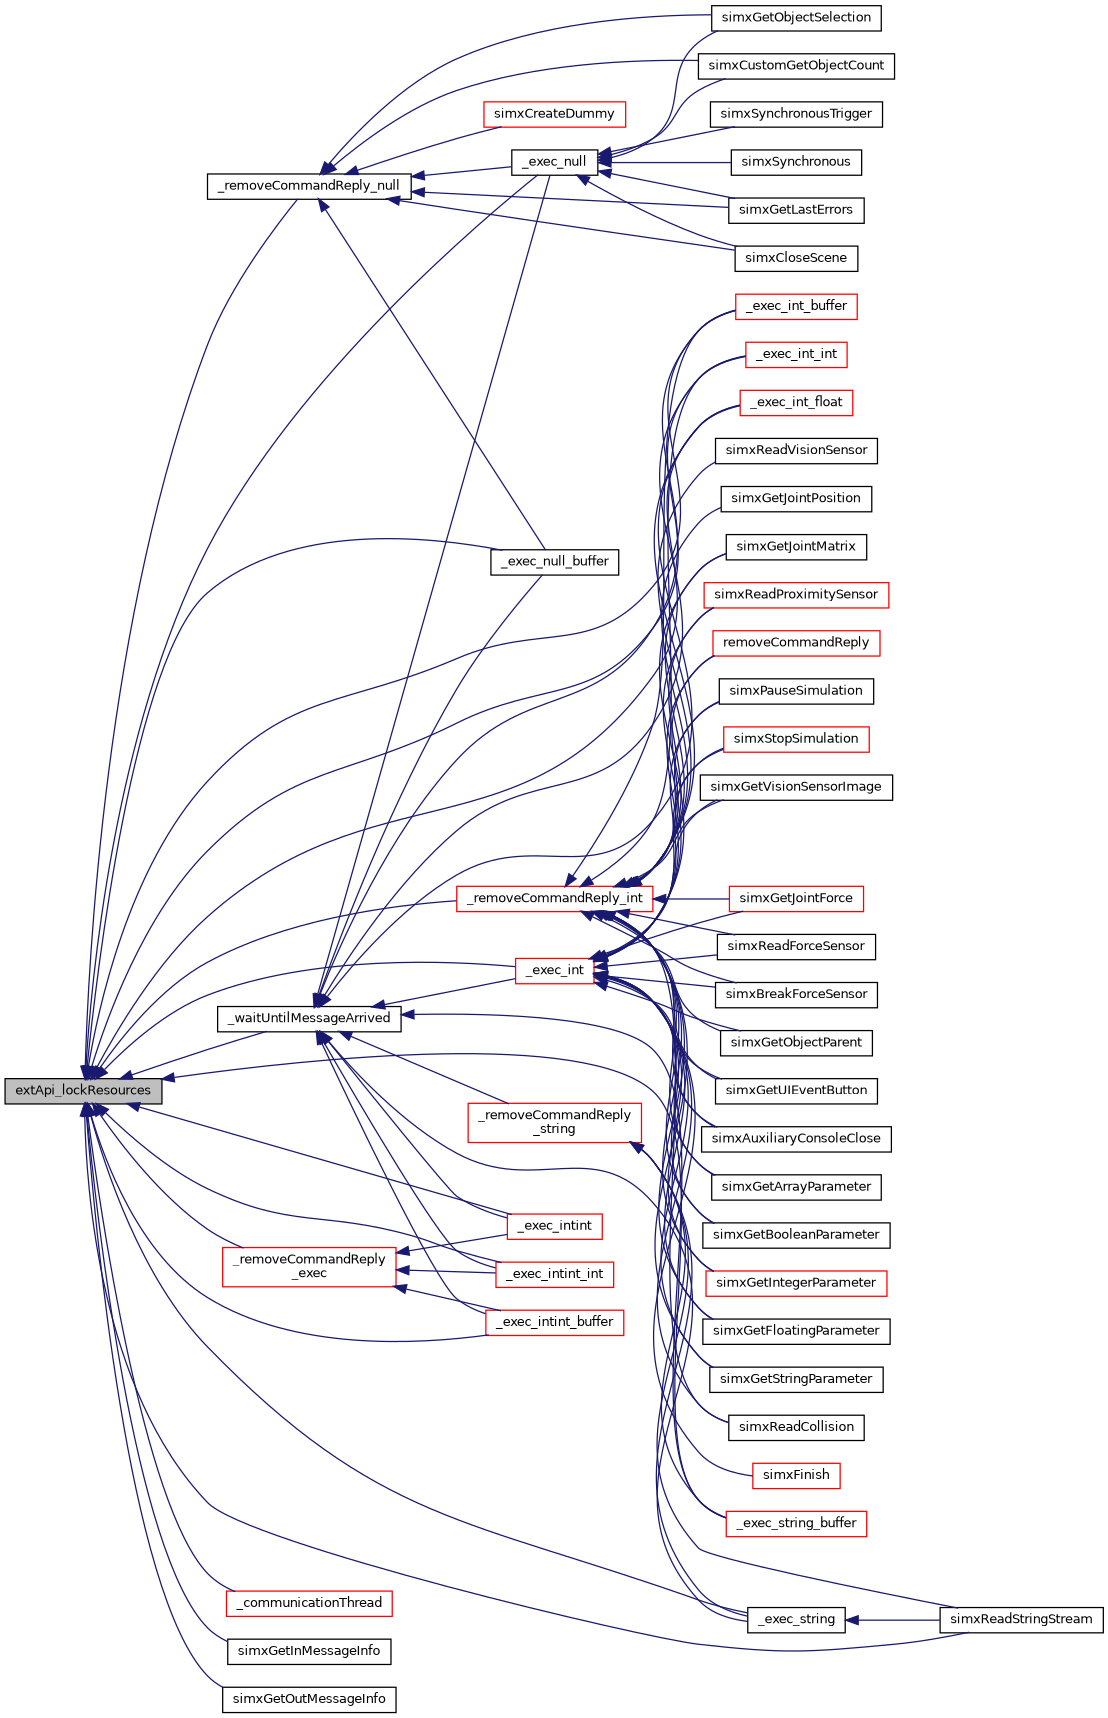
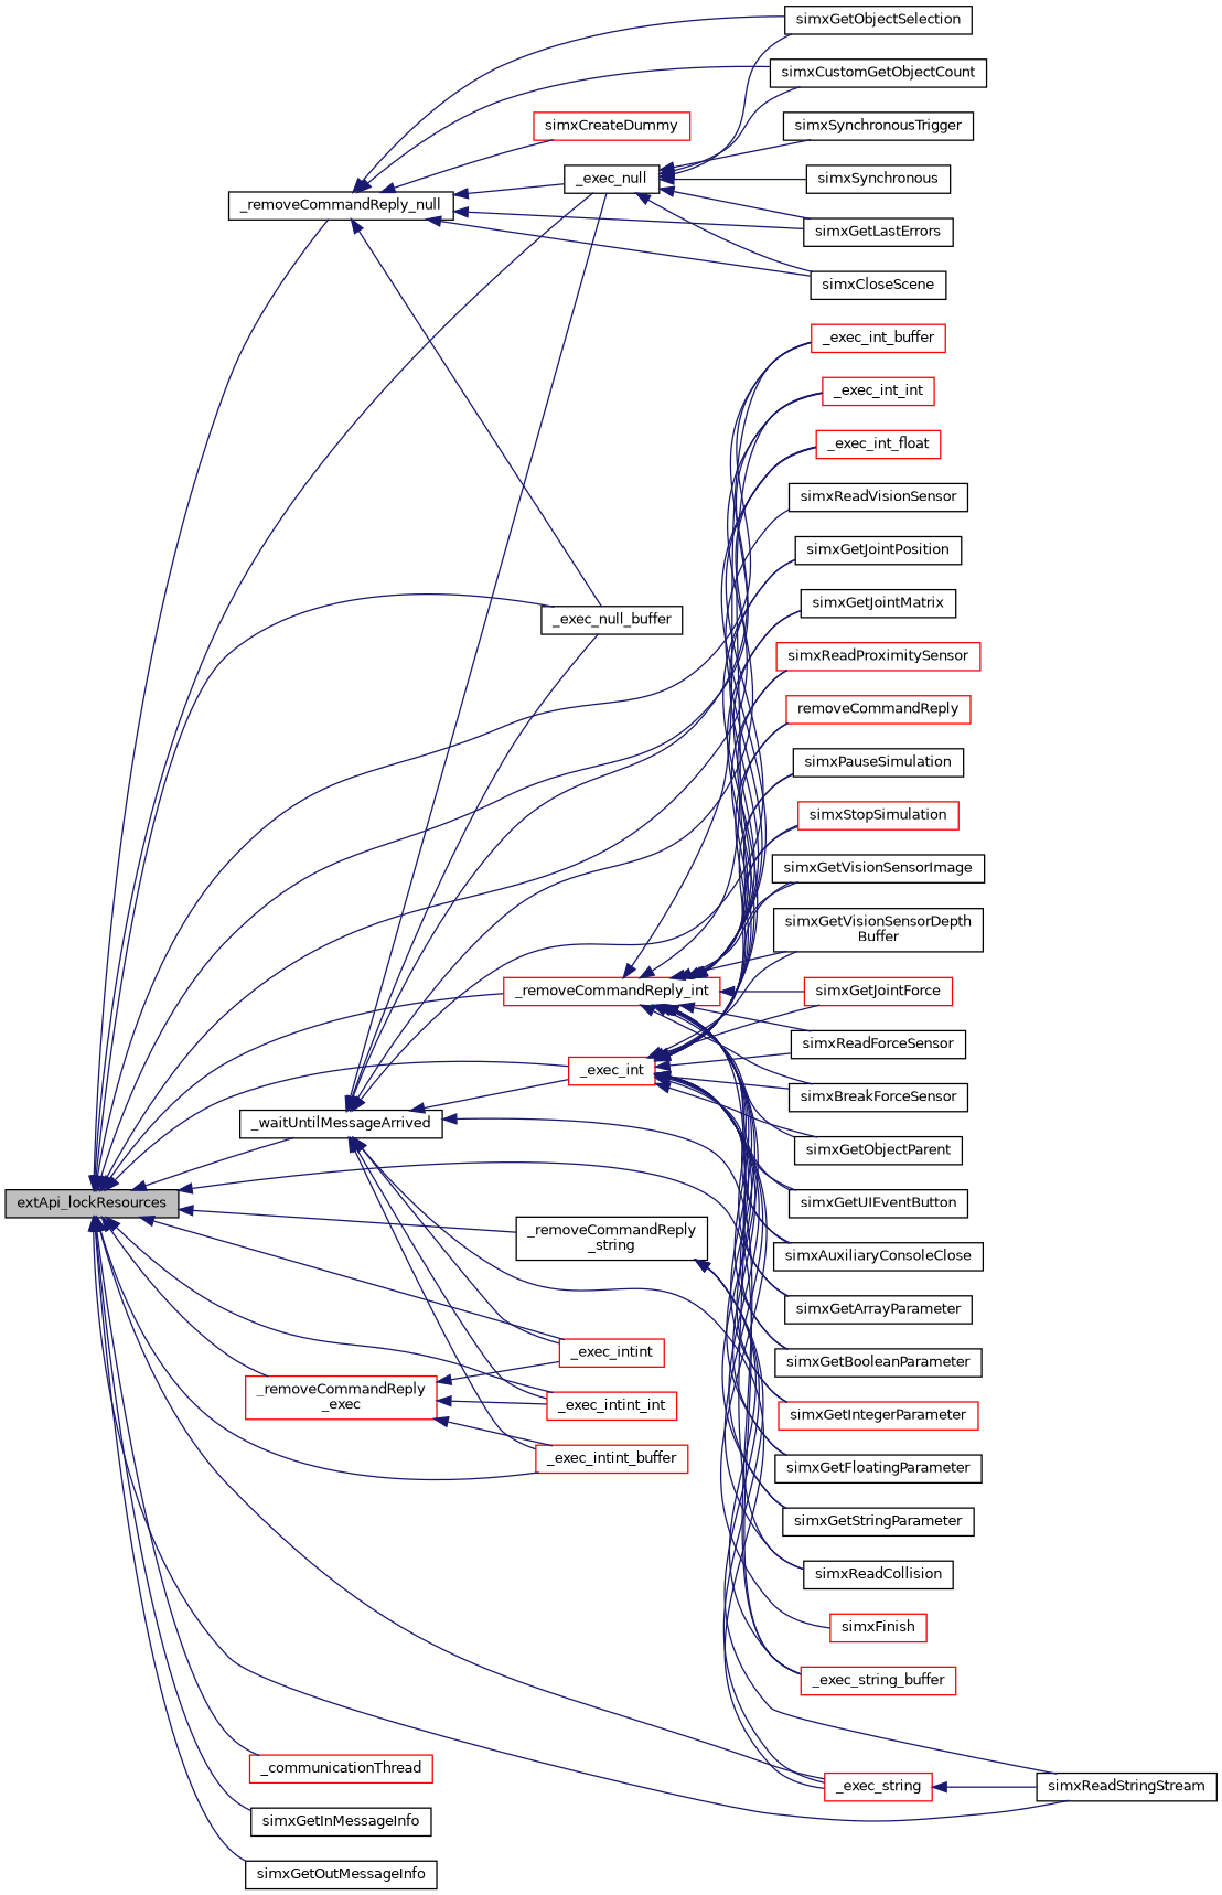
  digraph {
    rankdir=LR
    node [color=black fillcolor=white fontname=Helvetica fontsize=10 shape=record style=filled]
    edge [color=midnightblue dir=back fontname=Helvetica fontsize=10 labelfontname=Helvetica labelfontsize=10 style=solid]
    n1 [fillcolor=grey75 fontcolor=black height=0.2 label=extApi_lockResources width=0.4]
    n2 [height=0.2 label=_waitUntilMessageArrived width=0.4]
    n3 [height=0.2 label=_exec_null width=0.4]
    n4 [height=0.2 label=_exec_null_buffer width=0.4]
    n5 [color=red height=0.2 label=_exec_int width=0.4]
    n6 [color=red height=0.2 label=_exec_intint width=0.4]
-   n7 [height=0.2 label=_exec_string width=0.4]
+   n7 [color=red height=0.2 label=_exec_string width=0.4]
    n8 [height=0.2 label=simxReadStringStream width=0.4]
    n9 [color=red height=0.2 label=_exec_int_int width=0.4]
    n10 [color=red height=0.2 label=_exec_intint_int width=0.4]
    n11 [color=red height=0.2 label=_exec_intint_buffer width=0.4]
    n12 [color=red height=0.2 label=_exec_int_float width=0.4]
    n13 [color=red height=0.2 label=_exec_int_buffer width=0.4]
    n14 [color=red height=0.2 label=_exec_string_buffer width=0.4]
    n15 [color=red height=0.2 label=_communicationThread width=0.4]
    n16 [height=0.2 label=_removeCommandReply_null width=0.4]
    n17 [color=red height=0.2 label=_removeCommandReply_int width=0.4]
    n18 [color=red height=0.2 label="_removeCommandReply\l_exec" width=0.4]
-   n19 [color=red height=0.2 label="_removeCommandReply\l_string" width=0.4]
+   n19 [height=0.2 label="_removeCommandReply\l_string" width=0.4]
    n20 [height=0.2 label=simxGetInMessageInfo width=0.4]
    n21 [height=0.2 label=simxGetOutMessageInfo width=0.4]
    n22 [height=0.2 label=simxSynchronousTrigger width=0.4]
    n23 [height=0.2 label=simxSynchronous width=0.4]
    n24 [height=0.2 label=simxGetLastErrors width=0.4]
    n25 [height=0.2 label=simxCloseScene width=0.4]
    n26 [height=0.2 label=simxGetObjectSelection width=0.4]
    n27 [height=0.2 label=simxCustomGetObjectCount width=0.4]
    n28 [color=red height=0.2 label=simxFinish width=0.4]
    n29 [height=0.2 label=simxGetJointPosition width=0.4]
    n30 [height=0.2 label=simxGetJointMatrix width=0.4]
    n31 [color=red height=0.2 label=simxReadProximitySensor width=0.4]
    n32 [color=red height=0.2 label=removeCommandReply width=0.4]
    n33 [height=0.2 label=simxPauseSimulation width=0.4]
    n34 [color=red height=0.2 label=simxStopSimulation width=0.4]
    n35 [height=0.2 label=simxGetVisionSensorImage width=0.4]
+   n36 [height=0.2 label="simxGetVisionSensorDepth\lBuffer" width=0.4]
    n37 [color=red height=0.2 label=simxGetJointForce width=0.4]
    n38 [height=0.2 label=simxReadForceSensor width=0.4]
    n39 [height=0.2 label=simxBreakForceSensor width=0.4]
    n40 [height=0.2 label=simxGetObjectParent width=0.4]
    n41 [height=0.2 label=simxGetUIEventButton width=0.4]
    n42 [height=0.2 label=simxAuxiliaryConsoleClose width=0.4]
    n43 [height=0.2 label=simxGetArrayParameter width=0.4]
    n44 [height=0.2 label=simxGetBooleanParameter width=0.4]
    n45 [color=red height=0.2 label=simxGetIntegerParameter width=0.4]
    n46 [height=0.2 label=simxGetFloatingParameter width=0.4]
    n47 [height=0.2 label=simxGetStringParameter width=0.4]
    n48 [height=0.2 label=simxReadCollision width=0.4]
    n49 [color=red height=0.2 label=simxCreateDummy width=0.4]
    n50 [height=0.2 label=simxReadVisionSensor width=0.4]
    n1 -> n2
    n1 -> n3
    n1 -> n4
    n1 -> n5
    n1 -> n6
    n1 -> n7
    n1 -> n8
    n1 -> n9
    n1 -> n10
    n1 -> n11
    n1 -> n12
    n1 -> n13
    n1 -> n14
    n1 -> n15
    n1 -> n16
    n1 -> n17
    n1 -> n18
-   n2 -> n19
+   n1 -> n19
    n1 -> n20
    n1 -> n21
    n2 -> n3
    n2 -> n4
    n2 -> n5
    n2 -> n6
    n2 -> n7
    n2 -> n9
    n2 -> n10
    n2 -> n11
    n2 -> n12
    n2 -> n13
    n2 -> n14
    n3 -> n22
    n3 -> n23
    n3 -> n24
    n3 -> n25
    n3 -> n26
    n3 -> n27
    n5 -> n28
+   n5 -> n29
    n5 -> n30
    n5 -> n31
    n5 -> n32
    n5 -> n33
    n5 -> n34
    n5 -> n35
+   n5 -> n36
    n5 -> n37
    n5 -> n38
    n5 -> n39
    n5 -> n40
    n5 -> n41
    n5 -> n42
    n5 -> n43
    n5 -> n44
    n5 -> n45
    n5 -> n46
    n5 -> n47
    n5 -> n48
    n7 -> n8
    n16 -> n3
    n16 -> n4
    n16 -> n24
    n16 -> n25
    n16 -> n26
    n16 -> n27
    n16 -> n49
    n17 -> n9
    n17 -> n12
    n17 -> n13
    n17 -> n29
    n17 -> n30
    n17 -> n31
    n17 -> n32
    n17 -> n33
    n17 -> n34
    n17 -> n35
+   n17 -> n36
    n17 -> n37
    n17 -> n38
    n17 -> n39
    n17 -> n40
    n17 -> n41
    n17 -> n42
    n17 -> n43
    n17 -> n44
    n17 -> n45
    n17 -> n46
    n17 -> n47
    n17 -> n48
    n17 -> n50
    n18 -> n6
    n18 -> n10
    n18 -> n11
    n19 -> n7
    n19 -> n8
    n19 -> n14
  }
